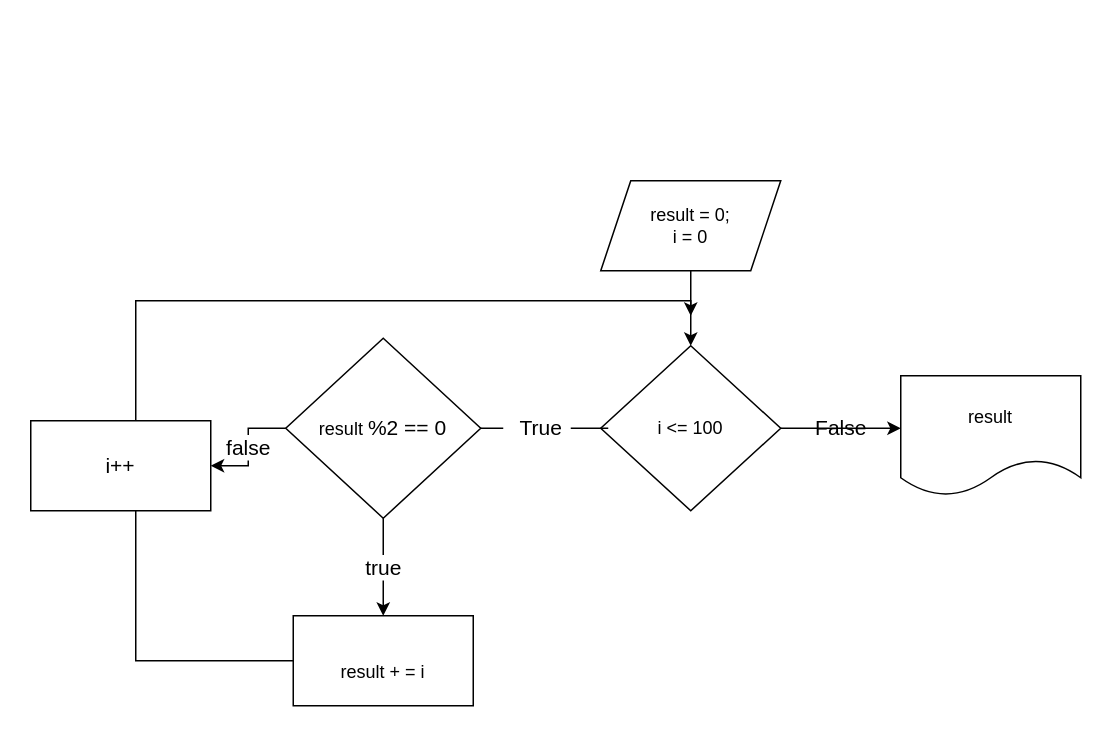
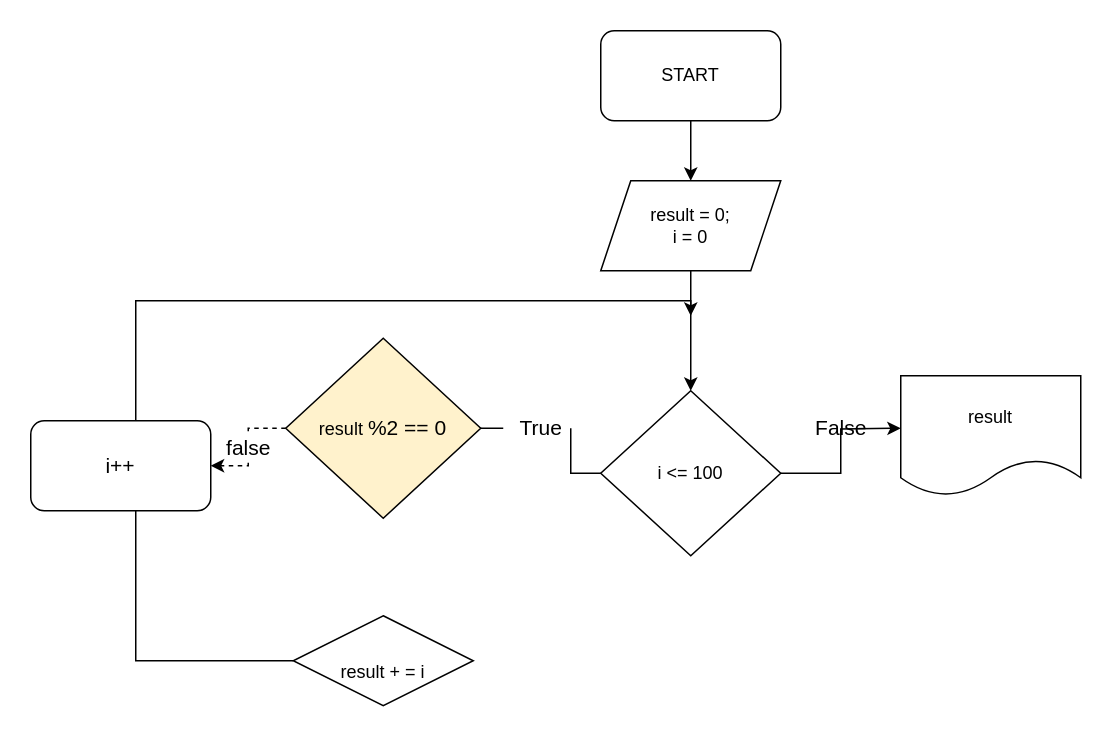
  <mxCell id="0" />
  <mxCell id="1" parent="0" />
+ <mxCell id="2" style="edgeStyle=orthogonalEdgeStyle;rounded=0;orthogonalLoop=1;jettySize=auto;html=1;exitX=0.5;exitY=1;exitDx=0;exitDy=0;entryX=0.5;entryY=0;entryDx=0;entryDy=0;" edge="1" parent="1" source="3" target="5"><mxGeometry relative="1" as="geometry" /></mxCell>
+ <mxCell id="3" value="START" style="rounded=1;whiteSpace=wrap;html=1;" vertex="1" parent="1"><mxGeometry x="400" y="20" width="120" height="60" as="geometry" /></mxCell>
  <mxCell id="4" style="edgeStyle=orthogonalEdgeStyle;rounded=0;orthogonalLoop=1;jettySize=auto;html=1;exitX=0.5;exitY=1;exitDx=0;exitDy=0;entryX=0.5;entryY=0;entryDx=0;entryDy=0;" edge="1" parent="1" source="5" target="8"><mxGeometry relative="1" as="geometry" /></mxCell>
  <mxCell id="5" value="result = 0;&lt;br&gt;i = 0" style="shape=parallelogram;perimeter=parallelogramPerimeter;whiteSpace=wrap;html=1;fixedSize=1;" vertex="1" parent="1"><mxGeometry x="400" y="120" width="120" height="60" as="geometry" /></mxCell>
  <mxCell id="6" style="edgeStyle=orthogonalEdgeStyle;rounded=0;orthogonalLoop=1;jettySize=auto;html=1;" edge="1" parent="1" source="8"><mxGeometry relative="1" as="geometry"><mxPoint x="600" y="285" as="targetPoint" /></mxGeometry></mxCell>
  <mxCell id="7" style="edgeStyle=orthogonalEdgeStyle;rounded=0;orthogonalLoop=1;jettySize=auto;html=1;fontSize=14;startArrow=none;" edge="1" parent="1" source="16"><mxGeometry relative="1" as="geometry"><mxPoint x="320" y="285" as="targetPoint" /></mxGeometry></mxCell>
- <mxCell id="8" value="i &amp;lt;= 100" style="rhombus;whiteSpace=wrap;html=1;" vertex="1" parent="1"><mxGeometry x="400" y="230" width="120" height="110" as="geometry" /></mxCell>
+ <mxCell id="8" value="i &amp;lt;= 100" style="rhombus;whiteSpace=wrap;html=1;" vertex="1" parent="1"><mxGeometry x="400" y="260" width="120" height="110" as="geometry" /></mxCell>
  <mxCell id="9" style="edgeStyle=orthogonalEdgeStyle;rounded=0;orthogonalLoop=1;jettySize=auto;html=1;fontSize=14;" edge="1" parent="1" source="10"><mxGeometry relative="1" as="geometry"><mxPoint x="460" y="210" as="targetPoint" /><Array as="points"><mxPoint x="90" y="440" /><mxPoint x="90" y="200" /><mxPoint x="460" y="200" /></Array></mxGeometry></mxCell>
- <mxCell id="10" value="&lt;br&gt;result + = i" style="rounded=0;whiteSpace=wrap;html=1;" vertex="1" parent="1"><mxGeometry x="195" y="410" width="120" height="60" as="geometry" /></mxCell>
+ <mxCell id="10" value="&lt;br&gt;result + = i" style="rhombus;whiteSpace=wrap;html=1;" vertex="1" parent="1"><mxGeometry x="195" y="410" width="120" height="60" as="geometry" /></mxCell>
  <mxCell id="11" value="result" style="shape=document;whiteSpace=wrap;html=1;boundedLbl=1;" vertex="1" parent="1"><mxGeometry x="600" y="250" width="120" height="80" as="geometry" /></mxCell>
  <mxCell id="12" value="&lt;font style=&quot;font-size: 14px;&quot;&gt;False&lt;/font&gt;" style="text;html=1;align=center;verticalAlign=middle;resizable=0;points=[];autosize=1;strokeColor=none;fillColor=none;" vertex="1" parent="1"><mxGeometry x="530" y="270" width="60" height="30" as="geometry" /></mxCell>
- <mxCell id="13" value="true" style="edgeStyle=orthogonalEdgeStyle;rounded=0;orthogonalLoop=1;jettySize=auto;html=1;entryX=0.5;entryY=0;entryDx=0;entryDy=0;fontSize=14;" edge="1" parent="1" source="15" target="10"><mxGeometry relative="1" as="geometry"><Array as="points"><mxPoint x="255" y="380" /><mxPoint x="255" y="380" /></Array></mxGeometry></mxCell>
- <mxCell id="14" value="false" style="edgeStyle=orthogonalEdgeStyle;rounded=0;orthogonalLoop=1;jettySize=auto;html=1;entryX=1;entryY=0.5;entryDx=0;entryDy=0;fontSize=14;" edge="1" parent="1" source="15" target="18"><mxGeometry relative="1" as="geometry" /></mxCell>
- <mxCell id="15" value="&lt;span style=&quot;font-size: 12px;&quot;&gt;result&amp;nbsp;&lt;/span&gt;%2 == 0" style="rhombus;whiteSpace=wrap;html=1;fontSize=14;" vertex="1" parent="1"><mxGeometry x="190" y="225" width="130" height="120" as="geometry" /></mxCell>
+ <mxCell id="14" value="false" style="edgeStyle=orthogonalEdgeStyle;rounded=0;orthogonalLoop=1;jettySize=auto;html=1;entryX=1;entryY=0.5;entryDx=0;entryDy=0;fontSize=14;dashed=1;" edge="1" parent="1" source="15" target="18"><mxGeometry relative="1" as="geometry" /></mxCell>
+ <mxCell id="15" value="&lt;span style=&quot;font-size: 12px;&quot;&gt;result&amp;nbsp;&lt;/span&gt;%2 == 0" style="rhombus;whiteSpace=wrap;html=1;fontSize=14;fillColor=#fff2cc;" vertex="1" parent="1"><mxGeometry x="190" y="225" width="130" height="120" as="geometry" /></mxCell>
  <mxCell id="16" value="True" style="text;html=1;align=center;verticalAlign=middle;resizable=0;points=[];autosize=1;strokeColor=none;fillColor=none;fontSize=14;" vertex="1" parent="1"><mxGeometry x="335" y="270" width="50" height="30" as="geometry" /></mxCell>
  <mxCell id="17" value="" style="edgeStyle=orthogonalEdgeStyle;rounded=0;orthogonalLoop=1;jettySize=auto;html=1;fontSize=14;endArrow=none;" edge="1" parent="1" source="8" target="16"><mxGeometry relative="1" as="geometry"><mxPoint x="400" y="285" as="sourcePoint" /><mxPoint x="320" y="285" as="targetPoint" /></mxGeometry></mxCell>
- <mxCell id="18" value="i++" style="rounded=0;whiteSpace=wrap;html=1;fontSize=14;" vertex="1" parent="1"><mxGeometry x="20" y="280" width="120" height="60" as="geometry" /></mxCell>
+ <mxCell id="18" value="i++" style="whiteSpace=wrap;html=1;fontSize=14;rounded=1;" vertex="1" parent="1"><mxGeometry x="20" y="280" width="120" height="60" as="geometry" /></mxCell>
